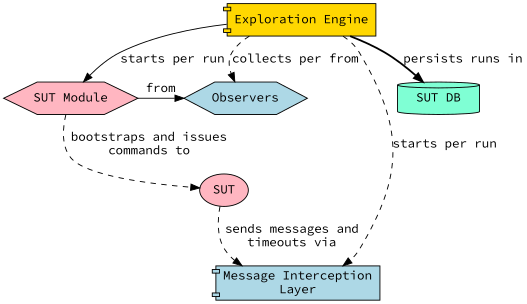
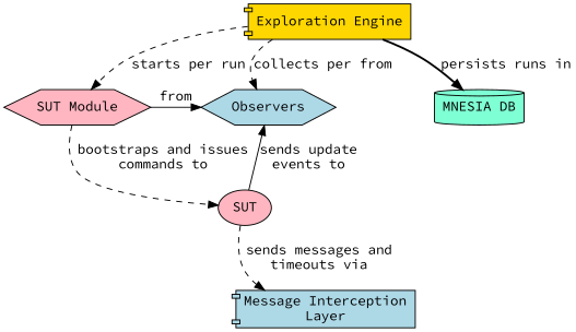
  digraph {
    fontname="Source Code Pro"
    rankdir=TB
    node [fillcolor=lightblue fontname="Source Code Pro" shape=hexagon style=filled]
    edge [fontname="Source Code Pro" style=dashed]
    n1 [label=Observers]
    n2 [fillcolor=lightpink label="SUT Module"]
    n3 [fillcolor=lightpink label=SUT shape=ellipse]
    n4 [fillcolor=gold label="Exploration Engine" shape=component]
    n5 [label="Message Interception\nLayer" shape=component]
-   n6 [fillcolor=aquamarine label="SUT DB" shape=cylinder]
+   n6 [fillcolor=aquamarine label="MNESIA DB" shape=cylinder]
    subgraph sub_1 {
      rank=same
      n1
      n2
    }
    n2 -> n1 [label=from style=solid]
    n2 -> n3 [label="bootstraps and issues\ncommands to"]
+   n3 -> n1 [label="sends update\nevents to" style=solid]
    n3 -> n5 [label="sends messages and\ntimeouts via"]
    n4 -> n1 [label="collects per from"]
-   n4 -> n2 [label="starts per run" style=solid]
-   n4 -> n5 [label="starts per run"]
+   n4 -> n2 [label="starts per run"]
    n4 -> n6 [label="persists runs in" style=bold]
  }
